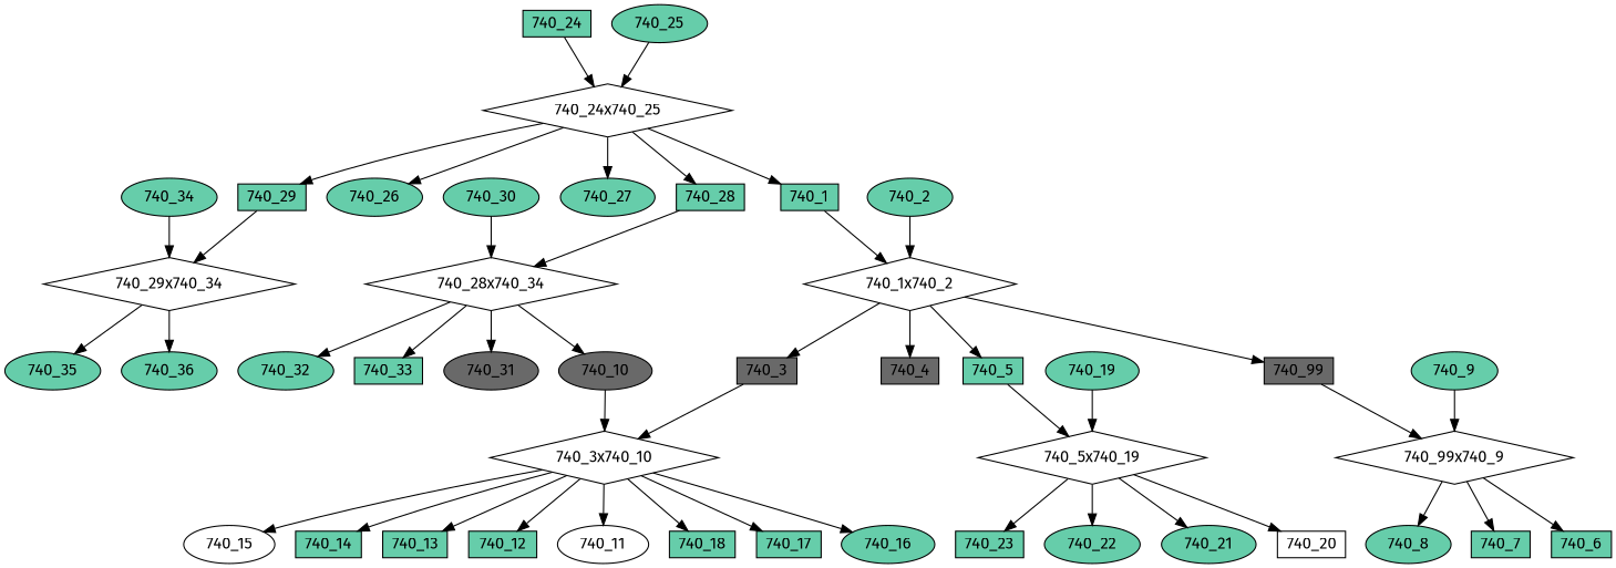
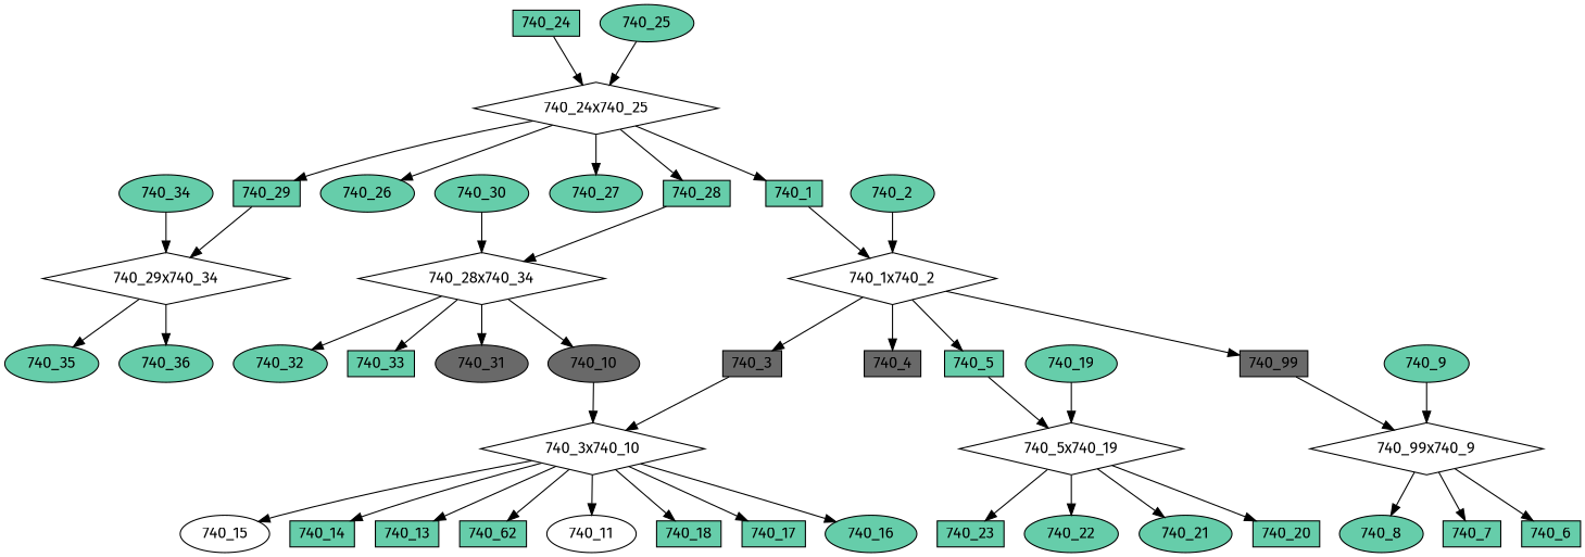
  digraph {
    fontname="Fira Sans"
    node [fillcolor=aquamarine3 fontcolor=black fontname="Fira Sans" regular=0 shape=ellipse style=filled]
    edge [fontname="Fira Sans"]
    "740_22" [height=0.3 width=0.5]
    "740_5x740_19" [height=.1 shape=diamond width=.1 fillcolor="" fontcolor="" regular="" style=""]
    "740_21" [height=0.3 width=0.5]
-   "740_20" [fillcolor=white height=0.3 shape=box width=0.5]
+   "740_20" [height=0.3 shape=box width=0.5]
    "740_23" [height=0.3 shape=box width=0.5]
    "740_1" [height=0.3 shape=box width=0.5]
    "740_1x740_2" [height=.1 shape=diamond width=.1 fillcolor="" fontcolor="" regular="" style=""]
    "740_5" [height=0.3 shape=box width=0.5]
    "740_4" [fillcolor=dimgrey height=0.3 shape=box width=0.5]
    "740_3" [fillcolor=dimgrey height=0.3 shape=box width=0.5]
    "740_99" [fillcolor=dimgrey height=0.3 shape=box width=0.5]
    "740_24x740_25" [height=.1 shape=diamond width=.1 fillcolor="" fontcolor="" regular="" style=""]
    "740_27" [height=0.3 width=0.5]
    "740_28" [height=0.3 shape=box width=0.5]
    "740_29" [height=0.3 shape=box width=0.5]
    "740_26" [height=0.3 width=0.5]
    n17 [height=.1 label="740_28x740_34" shape=diamond width=.1 fillcolor="" fontcolor="" regular="" style=""]
    "740_29x740_34" [height=.1 shape=diamond width=.1 fillcolor="" fontcolor="" regular="" style=""]
    "740_3x740_10" [height=.1 shape=diamond width=.1 fillcolor="" fontcolor="" regular="" style=""]
    "740_99x740_9" [height=.1 shape=diamond width=.1 fillcolor="" fontcolor="" regular="" style=""]
    "740_19" [height=0.3 width=0.5]
    "740_18" [height=0.3 shape=box width=0.5]
    "740_17" [height=0.3 shape=box width=0.5]
    "740_16" [height=0.3 width=0.5]
    "740_15" [fillcolor=white height=0.3 width=0.5]
    "740_14" [height=0.3 shape=box width=0.5]
    "740_13" [height=0.3 shape=box width=0.5]
-   "740_12" [height=0.3 shape=box width=0.5]
+   "740_12" [height=0.3 shape=box width=0.5 label="740_62"]
    "740_11" [fillcolor=white height=0.3 width=0.5]
    "740_8" [height=0.3 width=0.5]
    "740_7" [height=0.3 shape=box width=0.5]
    "740_6" [height=0.3 shape=box width=0.5]
    "740_24" [height=0.3 shape=box width=0.5]
    "740_25" [height=0.3 width=0.5]
    "740_32" [height=0.3 width=0.5]
    "740_33" [height=0.3 shape=box width=0.5]
    "740_10" [fillcolor=dimgrey height=0.3 width=0.5]
    "740_31" [fillcolor=dimgrey height=0.3 width=0.5]
    "740_35" [height=0.3 width=0.5]
    "740_36" [height=0.3 width=0.5]
    "740_30" [height=0.3 width=0.5]
    "740_34" [height=0.3 width=0.5]
    "740_2" [height=0.3 width=0.5]
    "740_9" [height=0.3 width=0.5]
    "740_5x740_19" -> "740_22"
    "740_5x740_19" -> "740_21"
    "740_5x740_19" -> "740_20"
    "740_5x740_19" -> "740_23"
    "740_1" -> "740_1x740_2"
    "740_1x740_2" -> "740_5"
    "740_1x740_2" -> "740_4"
    "740_1x740_2" -> "740_3"
    "740_1x740_2" -> "740_99"
    "740_5" -> "740_5x740_19"
    "740_3" -> "740_3x740_10"
    "740_99" -> "740_99x740_9"
    "740_24x740_25" -> "740_1"
    "740_24x740_25" -> "740_27"
    "740_24x740_25" -> "740_28"
    "740_24x740_25" -> "740_29"
    "740_24x740_25" -> "740_26"
    "740_28" -> n17
    "740_29" -> "740_29x740_34"
    n17 -> "740_32"
    n17 -> "740_33"
    n17 -> "740_10"
    n17 -> "740_31"
    "740_29x740_34" -> "740_35"
    "740_29x740_34" -> "740_36"
    "740_3x740_10" -> "740_18"
    "740_3x740_10" -> "740_17"
    "740_3x740_10" -> "740_16"
    "740_3x740_10" -> "740_15"
    "740_3x740_10" -> "740_14"
    "740_3x740_10" -> "740_13"
    "740_3x740_10" -> "740_12"
    "740_3x740_10" -> "740_11"
    "740_99x740_9" -> "740_8"
    "740_99x740_9" -> "740_7"
    "740_99x740_9" -> "740_6"
    "740_19" -> "740_5x740_19"
    "740_24" -> "740_24x740_25"
    "740_25" -> "740_24x740_25"
    "740_10" -> "740_3x740_10"
    "740_30" -> n17
    "740_34" -> "740_29x740_34"
    "740_2" -> "740_1x740_2"
    "740_9" -> "740_99x740_9"
  }
